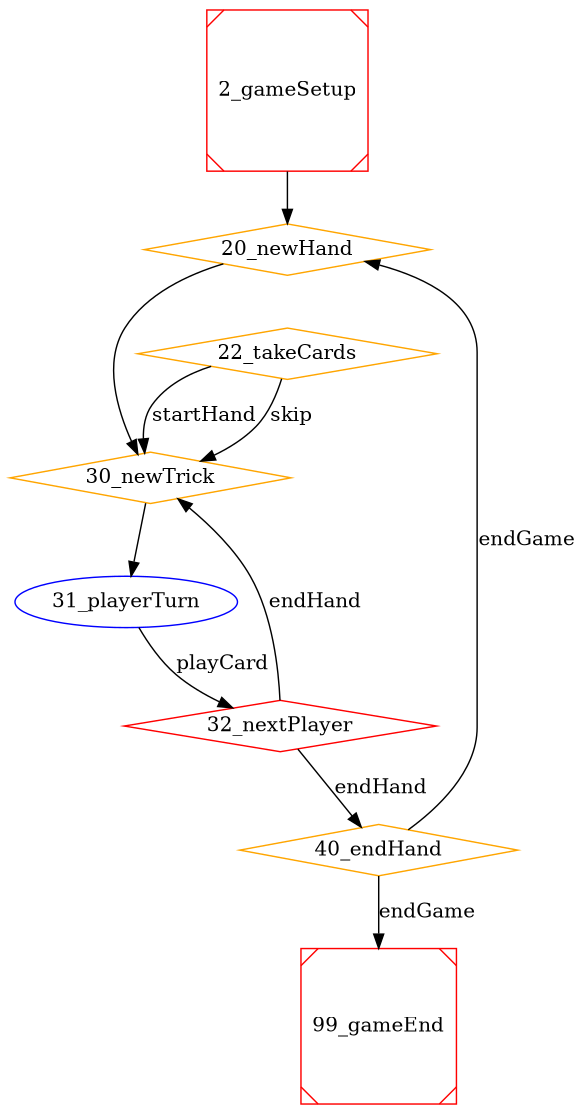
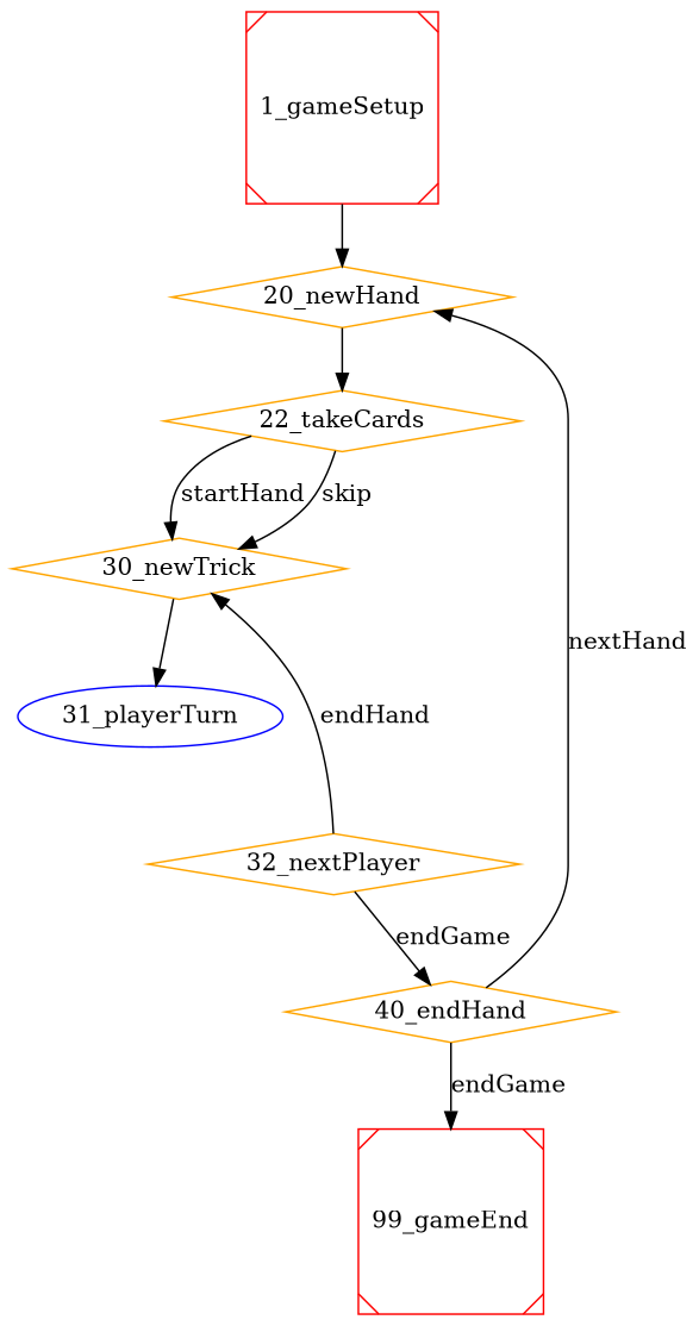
  digraph {
    node [color=orange shape=diamond]
-   n1 [color=red label="2_gameSetup" shape=Msquare]
+   n1 [color=red label="1_gameSetup" shape=Msquare]
    n2 [label="20_newHand"]
    n3 [label="30_newTrick"]
    n4 [color=blue label="31_playerTurn" shape=ellipse]
    n5 [label="22_takeCards"]
-   n6 [color=red label="32_nextPlayer"]
+   n6 [label="32_nextPlayer"]
    n7 [label="40_endHand"]
    n8 [color=red label="99_gameEnd" shape=Msquare]
    n1 -> n2
-   n2 -> n3
+   n2 -> n5
    n3 -> n4
-   n4 -> n6 [label=playCard]
    n5 -> n3 [label=startHand]
    n5 -> n3 [label=skip]
    n6 -> n3 [label=endHand]
-   n6 -> n7 [label=endHand]
-   n7 -> n2 [label=endGame]
+   n6 -> n7 [label=endGame]
+   n7 -> n2 [label=nextHand]
    n7 -> n8 [label=endGame]
  }
